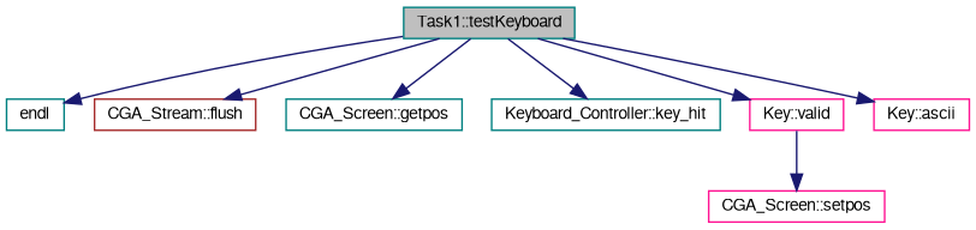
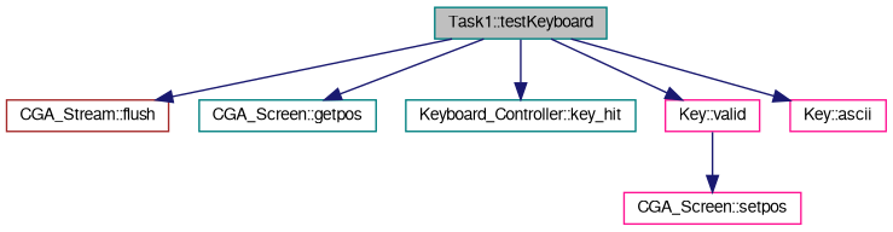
  digraph {
    rankdir=TB
    node [color=teal fontname=FreeSans fontsize=10 shape=record]
    edge [color=midnightblue fontname=FreeSans fontsize=10 labelfontname=FreeSans labelfontsize=10 style=solid]
    n1 [fillcolor=grey75 fontcolor=black height=0.2 label="Task1::testKeyboard" style=filled width=0.4]
-   n2 [height=0.2 label=endl width=0.4]
    n3 [color=brown height=0.2 label="CGA_Stream::flush" width=0.4]
    n4 [height=0.2 label="CGA_Screen::getpos" width=0.4]
    n5 [height=0.2 label="Keyboard_Controller::key_hit" width=0.4]
    n6 [color=deeppink height=0.2 label="Key::valid" width=0.4]
    n7 [color=deeppink height=0.2 label="Key::ascii" width=0.4]
    n8 [color=deeppink height=0.2 label="CGA_Screen::setpos" width=0.4]
-   n1 -> n2
    n1 -> n3
    n1 -> n4
    n1 -> n5
    n1 -> n6
    n1 -> n7
    n6 -> n8
  }
